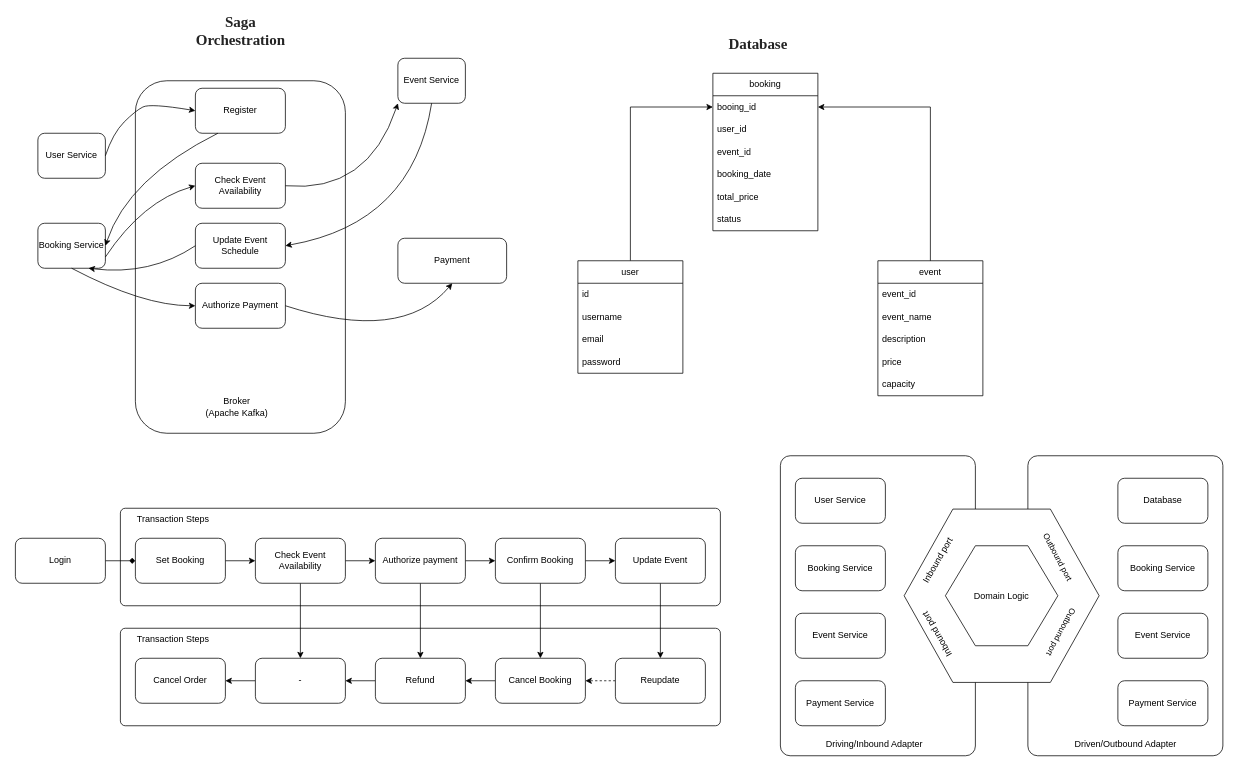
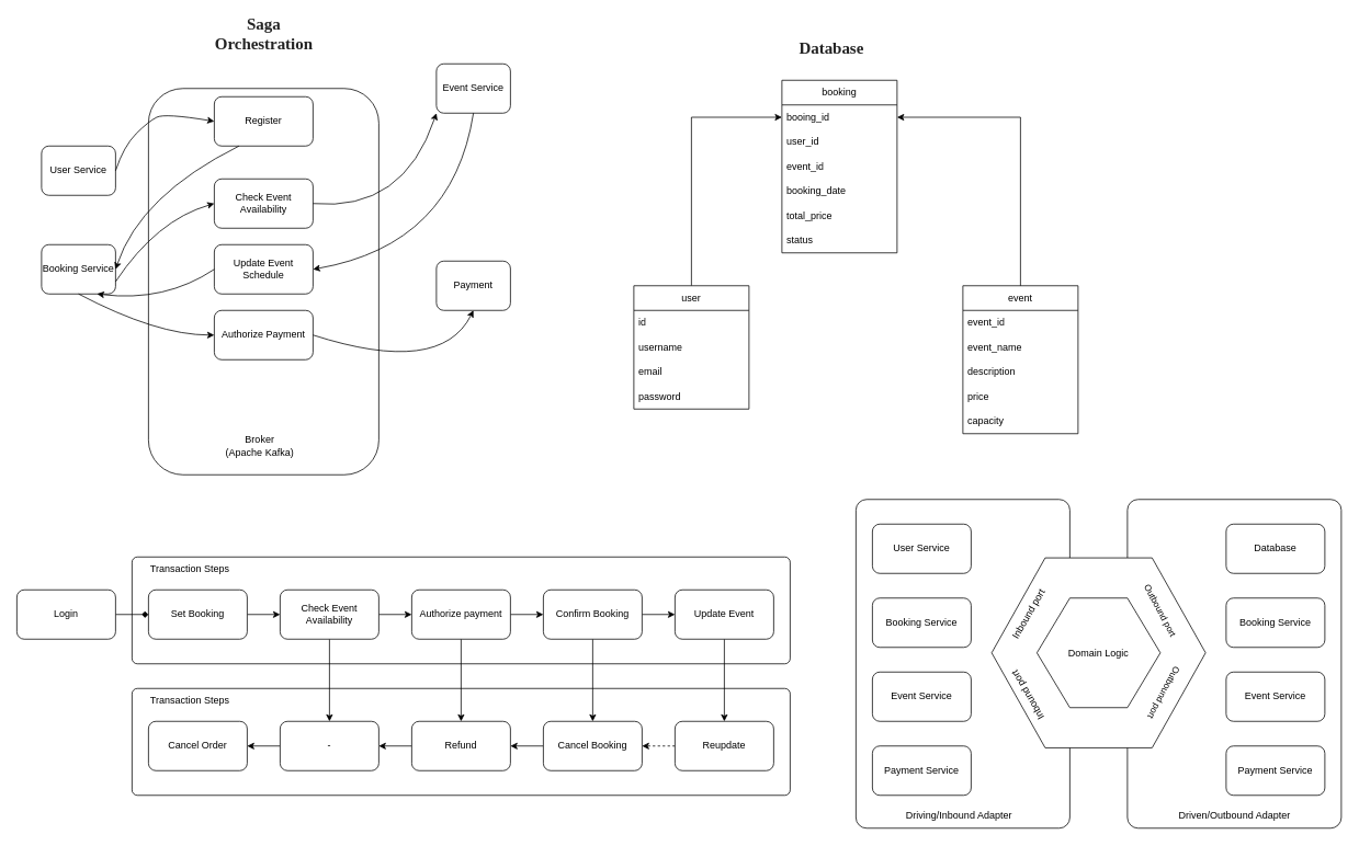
  <mxCell id="0" />
  <mxCell id="1" parent="0" />
  <mxCell id="2" value="" style="rounded=1;whiteSpace=wrap;html=1;arcSize=5;" vertex="1" parent="1"><mxGeometry x="1370" y="607" width="260" height="400" as="geometry" /></mxCell>
  <mxCell id="3" value="" style="rounded=1;whiteSpace=wrap;html=1;arcSize=5;" vertex="1" parent="1"><mxGeometry x="1040" y="607" width="260" height="400" as="geometry" /></mxCell>
  <mxCell id="4" value="" style="shape=hexagon;perimeter=hexagonPerimeter2;whiteSpace=wrap;html=1;fixedSize=1;fontSize=12;size=65;" vertex="1" parent="1"><mxGeometry x="1205" y="678.11" width="260" height="231.11" as="geometry" /></mxCell>
  <mxCell id="5" value="" style="rounded=1;whiteSpace=wrap;html=1;arcSize=5;" parent="1" vertex="1"><mxGeometry x="160" y="837" width="800" height="130" as="geometry" /></mxCell>
  <mxCell id="6" value="" style="rounded=1;whiteSpace=wrap;html=1;fontSize=11;" parent="1" vertex="1"><mxGeometry x="180" y="107" width="280" height="470" as="geometry" /></mxCell>
  <mxCell id="7" value="User Service" style="rounded=1;whiteSpace=wrap;html=1;" parent="1" vertex="1"><mxGeometry x="50" y="177" width="90" height="60" as="geometry" /></mxCell>
  <mxCell id="8" value="Event Service" style="rounded=1;whiteSpace=wrap;html=1;" parent="1" vertex="1"><mxGeometry x="530" y="77" width="90" height="60" as="geometry" /></mxCell>
- <mxCell id="9" value="Payment" style="rounded=1;whiteSpace=wrap;html=1;" parent="1" vertex="1"><mxGeometry x="530" y="317" width="145" height="60" as="geometry" /></mxCell>
+ <mxCell id="9" value="Payment" style="rounded=1;whiteSpace=wrap;html=1;" parent="1" vertex="1"><mxGeometry x="530" y="317" width="90" height="60" as="geometry" /></mxCell>
  <mxCell id="10" value="Booking Service" style="rounded=1;whiteSpace=wrap;html=1;" parent="1" vertex="1"><mxGeometry x="50" y="297" width="90" height="60" as="geometry" /></mxCell>
  <mxCell id="11" value="Register" style="rounded=1;whiteSpace=wrap;html=1;" parent="1" vertex="1"><mxGeometry x="260" y="117" width="120" height="60" as="geometry" /></mxCell>
  <mxCell id="12" value="" style="curved=1;endArrow=classic;html=1;rounded=0;exitX=1;exitY=0.5;exitDx=0;exitDy=0;entryX=0;entryY=0.5;entryDx=0;entryDy=0;" parent="1" source="7" target="11" edge="1"><mxGeometry width="50" height="50" relative="1" as="geometry"><mxPoint x="190" y="237" as="sourcePoint" /><mxPoint x="240" y="187" as="targetPoint" /><Array as="points"><mxPoint x="150" y="177" /><mxPoint x="180" y="147" /><mxPoint x="200" y="137" /></Array></mxGeometry></mxCell>
  <mxCell id="13" value="" style="curved=1;endArrow=classic;html=1;rounded=0;exitX=0.25;exitY=1;exitDx=0;exitDy=0;entryX=1;entryY=0.5;entryDx=0;entryDy=0;" parent="1" source="11" target="10" edge="1"><mxGeometry width="50" height="50" relative="1" as="geometry"><mxPoint x="400" y="377" as="sourcePoint" /><mxPoint x="450" y="327" as="targetPoint" /><Array as="points"><mxPoint x="170" y="237" /></Array></mxGeometry></mxCell>
  <mxCell id="14" value="Check Event Availability" style="rounded=1;whiteSpace=wrap;html=1;" parent="1" vertex="1"><mxGeometry x="260" y="217" width="120" height="60" as="geometry" /></mxCell>
  <mxCell id="15" value="" style="curved=1;endArrow=classic;html=1;rounded=0;exitX=1;exitY=0.75;exitDx=0;exitDy=0;entryX=0;entryY=0.5;entryDx=0;entryDy=0;" parent="1" source="10" target="14" edge="1"><mxGeometry width="50" height="50" relative="1" as="geometry"><mxPoint x="180" y="327" as="sourcePoint" /><mxPoint x="390" y="377" as="targetPoint" /><Array as="points"><mxPoint x="190" y="267" /></Array></mxGeometry></mxCell>
  <mxCell id="16" value="" style="curved=1;endArrow=classic;html=1;rounded=0;exitX=1;exitY=0.5;exitDx=0;exitDy=0;entryX=0;entryY=1;entryDx=0;entryDy=0;" parent="1" source="14" target="8" edge="1"><mxGeometry width="50" height="50" relative="1" as="geometry"><mxPoint x="424" y="272" as="sourcePoint" /><mxPoint x="544" y="177" as="targetPoint" /><Array as="points"><mxPoint x="490" y="257" /></Array></mxGeometry></mxCell>
  <mxCell id="17" value="Update Event Schedule" style="rounded=1;whiteSpace=wrap;html=1;" parent="1" vertex="1"><mxGeometry x="260" y="297" width="120" height="60" as="geometry" /></mxCell>
  <mxCell id="18" value="" style="curved=1;endArrow=classic;html=1;rounded=0;exitX=0.5;exitY=1;exitDx=0;exitDy=0;entryX=1;entryY=0.5;entryDx=0;entryDy=0;" parent="1" source="8" target="17" edge="1"><mxGeometry width="50" height="50" relative="1" as="geometry"><mxPoint x="360" y="187" as="sourcePoint" /><mxPoint x="650" y="257" as="targetPoint" /><Array as="points"><mxPoint x="550" y="297" /></Array></mxGeometry></mxCell>
  <mxCell id="19" value="" style="curved=1;endArrow=classic;html=1;rounded=0;exitX=0;exitY=0.5;exitDx=0;exitDy=0;entryX=0.75;entryY=1;entryDx=0;entryDy=0;" parent="1" source="17" target="10" edge="1"><mxGeometry width="50" height="50" relative="1" as="geometry"><mxPoint x="345" y="177" as="sourcePoint" /><mxPoint x="150" y="367" as="targetPoint" /><Array as="points"><mxPoint x="200" y="367" /></Array></mxGeometry></mxCell>
  <mxCell id="20" value="Authorize Payment" style="rounded=1;whiteSpace=wrap;html=1;" parent="1" vertex="1"><mxGeometry x="260" y="377" width="120" height="60" as="geometry" /></mxCell>
  <mxCell id="21" value="" style="curved=1;endArrow=classic;html=1;rounded=0;exitX=0.5;exitY=1;exitDx=0;exitDy=0;" parent="1" source="10" target="20" edge="1"><mxGeometry width="50" height="50" relative="1" as="geometry"><mxPoint x="140" y="482" as="sourcePoint" /><mxPoint x="260" y="387" as="targetPoint" /><Array as="points"><mxPoint x="190" y="407" /></Array></mxGeometry></mxCell>
  <mxCell id="22" value="" style="curved=1;endArrow=classic;html=1;rounded=0;exitX=1;exitY=0.5;exitDx=0;exitDy=0;entryX=0.5;entryY=1;entryDx=0;entryDy=0;" parent="1" source="20" target="9" edge="1"><mxGeometry width="50" height="50" relative="1" as="geometry"><mxPoint x="440" y="407" as="sourcePoint" /><mxPoint x="605" y="457" as="targetPoint" /><Array as="points"><mxPoint x="535" y="457" /></Array></mxGeometry></mxCell>
  <mxCell id="23" style="edgeStyle=orthogonalEdgeStyle;rounded=0;orthogonalLoop=1;jettySize=auto;html=1;entryX=0;entryY=0.5;entryDx=0;entryDy=0;" parent="1" source="24" target="30" edge="1"><mxGeometry relative="1" as="geometry" /></mxCell>
  <mxCell id="24" value="user" style="swimlane;fontStyle=0;childLayout=stackLayout;horizontal=1;startSize=30;horizontalStack=0;resizeParent=1;resizeParentMax=0;resizeLast=0;collapsible=1;marginBottom=0;whiteSpace=wrap;html=1;" parent="1" vertex="1"><mxGeometry x="770" y="347" width="140" height="150" as="geometry" /></mxCell>
  <mxCell id="25" value="id" style="text;strokeColor=none;fillColor=none;align=left;verticalAlign=middle;spacingLeft=4;spacingRight=4;overflow=hidden;points=[[0,0.5],[1,0.5]];portConstraint=eastwest;rotatable=0;whiteSpace=wrap;html=1;" parent="24" vertex="1"><mxGeometry y="30" width="140" height="30" as="geometry" /></mxCell>
  <mxCell id="26" value="username" style="text;strokeColor=none;fillColor=none;align=left;verticalAlign=middle;spacingLeft=4;spacingRight=4;overflow=hidden;points=[[0,0.5],[1,0.5]];portConstraint=eastwest;rotatable=0;whiteSpace=wrap;html=1;" parent="24" vertex="1"><mxGeometry y="60" width="140" height="30" as="geometry" /></mxCell>
  <mxCell id="27" value="email" style="text;strokeColor=none;fillColor=none;align=left;verticalAlign=middle;spacingLeft=4;spacingRight=4;overflow=hidden;points=[[0,0.5],[1,0.5]];portConstraint=eastwest;rotatable=0;whiteSpace=wrap;html=1;" parent="24" vertex="1"><mxGeometry y="90" width="140" height="30" as="geometry" /></mxCell>
  <mxCell id="28" value="password" style="text;strokeColor=none;fillColor=none;align=left;verticalAlign=middle;spacingLeft=4;spacingRight=4;overflow=hidden;points=[[0,0.5],[1,0.5]];portConstraint=eastwest;rotatable=0;whiteSpace=wrap;html=1;" parent="24" vertex="1"><mxGeometry y="120" width="140" height="30" as="geometry" /></mxCell>
  <mxCell id="29" value="booking" style="swimlane;fontStyle=0;childLayout=stackLayout;horizontal=1;startSize=30;horizontalStack=0;resizeParent=1;resizeParentMax=0;resizeLast=0;collapsible=1;marginBottom=0;whiteSpace=wrap;html=1;" parent="1" vertex="1"><mxGeometry x="950" y="97" width="140" height="210" as="geometry" /></mxCell>
  <mxCell id="30" value="booing_id" style="text;strokeColor=none;fillColor=none;align=left;verticalAlign=middle;spacingLeft=4;spacingRight=4;overflow=hidden;points=[[0,0.5],[1,0.5]];portConstraint=eastwest;rotatable=0;whiteSpace=wrap;html=1;" parent="29" vertex="1"><mxGeometry y="30" width="140" height="30" as="geometry" /></mxCell>
  <mxCell id="31" value="user_id" style="text;strokeColor=none;fillColor=none;align=left;verticalAlign=middle;spacingLeft=4;spacingRight=4;overflow=hidden;points=[[0,0.5],[1,0.5]];portConstraint=eastwest;rotatable=0;whiteSpace=wrap;html=1;" parent="29" vertex="1"><mxGeometry y="60" width="140" height="30" as="geometry" /></mxCell>
  <mxCell id="32" value="event_id" style="text;strokeColor=none;fillColor=none;align=left;verticalAlign=middle;spacingLeft=4;spacingRight=4;overflow=hidden;points=[[0,0.5],[1,0.5]];portConstraint=eastwest;rotatable=0;whiteSpace=wrap;html=1;" parent="29" vertex="1"><mxGeometry y="90" width="140" height="30" as="geometry" /></mxCell>
  <mxCell id="33" value="booking_date" style="text;strokeColor=none;fillColor=none;align=left;verticalAlign=middle;spacingLeft=4;spacingRight=4;overflow=hidden;points=[[0,0.5],[1,0.5]];portConstraint=eastwest;rotatable=0;whiteSpace=wrap;html=1;" parent="29" vertex="1"><mxGeometry y="120" width="140" height="30" as="geometry" /></mxCell>
  <mxCell id="34" value="total_price" style="text;strokeColor=none;fillColor=none;align=left;verticalAlign=middle;spacingLeft=4;spacingRight=4;overflow=hidden;points=[[0,0.5],[1,0.5]];portConstraint=eastwest;rotatable=0;whiteSpace=wrap;html=1;" parent="29" vertex="1"><mxGeometry y="150" width="140" height="30" as="geometry" /></mxCell>
  <mxCell id="35" value="status" style="text;strokeColor=none;fillColor=none;align=left;verticalAlign=middle;spacingLeft=4;spacingRight=4;overflow=hidden;points=[[0,0.5],[1,0.5]];portConstraint=eastwest;rotatable=0;whiteSpace=wrap;html=1;" parent="29" vertex="1"><mxGeometry y="180" width="140" height="30" as="geometry" /></mxCell>
  <mxCell id="36" value="Broker&lt;div&gt;(Apache Kafka)&lt;/div&gt;" style="text;html=1;align=center;verticalAlign=middle;resizable=0;points=[];autosize=1;strokeColor=none;fillColor=none;" parent="1" vertex="1"><mxGeometry x="260" y="522" width="110" height="40" as="geometry" /></mxCell>
  <mxCell id="37" value="event" style="swimlane;fontStyle=0;childLayout=stackLayout;horizontal=1;startSize=30;horizontalStack=0;resizeParent=1;resizeParentMax=0;resizeLast=0;collapsible=1;marginBottom=0;whiteSpace=wrap;html=1;" parent="1" vertex="1"><mxGeometry x="1170" y="347" width="140" height="180" as="geometry" /></mxCell>
  <mxCell id="38" value="event_id" style="text;strokeColor=none;fillColor=none;align=left;verticalAlign=middle;spacingLeft=4;spacingRight=4;overflow=hidden;points=[[0,0.5],[1,0.5]];portConstraint=eastwest;rotatable=0;whiteSpace=wrap;html=1;" parent="37" vertex="1"><mxGeometry y="30" width="140" height="30" as="geometry" /></mxCell>
  <mxCell id="39" value="event_name" style="text;strokeColor=none;fillColor=none;align=left;verticalAlign=middle;spacingLeft=4;spacingRight=4;overflow=hidden;points=[[0,0.5],[1,0.5]];portConstraint=eastwest;rotatable=0;whiteSpace=wrap;html=1;" parent="37" vertex="1"><mxGeometry y="60" width="140" height="30" as="geometry" /></mxCell>
  <mxCell id="40" value="description" style="text;strokeColor=none;fillColor=none;align=left;verticalAlign=middle;spacingLeft=4;spacingRight=4;overflow=hidden;points=[[0,0.5],[1,0.5]];portConstraint=eastwest;rotatable=0;whiteSpace=wrap;html=1;" parent="37" vertex="1"><mxGeometry y="90" width="140" height="30" as="geometry" /></mxCell>
  <mxCell id="41" value="price" style="text;strokeColor=none;fillColor=none;align=left;verticalAlign=middle;spacingLeft=4;spacingRight=4;overflow=hidden;points=[[0,0.5],[1,0.5]];portConstraint=eastwest;rotatable=0;whiteSpace=wrap;html=1;" parent="37" vertex="1"><mxGeometry y="120" width="140" height="30" as="geometry" /></mxCell>
  <mxCell id="42" value="capacity" style="text;strokeColor=none;fillColor=none;align=left;verticalAlign=middle;spacingLeft=4;spacingRight=4;overflow=hidden;points=[[0,0.5],[1,0.5]];portConstraint=eastwest;rotatable=0;whiteSpace=wrap;html=1;" parent="37" vertex="1"><mxGeometry y="150" width="140" height="30" as="geometry" /></mxCell>
  <mxCell id="43" style="edgeStyle=orthogonalEdgeStyle;rounded=0;orthogonalLoop=1;jettySize=auto;html=1;entryX=1;entryY=0.5;entryDx=0;entryDy=0;exitX=0.5;exitY=0;exitDx=0;exitDy=0;" parent="1" source="37" target="30" edge="1"><mxGeometry relative="1" as="geometry"><Array as="points"><mxPoint x="1240" y="142" /></Array></mxGeometry></mxCell>
  <mxCell id="44" value="&lt;span style=&quot;box-sizing: inherit; font-weight: 700; font-family: source-serif-pro, Georgia, Cambria, &amp;quot;Times New Roman&amp;quot;, Times, serif; color: rgb(36, 36, 36); font-size: 20px; letter-spacing: -0.06px; text-align: left; text-wrap: wrap; background-color: rgb(255, 255, 255);&quot; class=&quot;mg fq&quot;&gt;Saga Orchestration&lt;/span&gt;" style="text;html=1;align=center;verticalAlign=middle;resizable=0;points=[];autosize=1;strokeColor=none;fillColor=none;" parent="1" vertex="1"><mxGeometry x="210" y="20" width="220" height="40" as="geometry" /></mxCell>
  <mxCell id="45" value="&lt;span style=&quot;box-sizing: inherit; font-weight: 700; font-family: source-serif-pro, Georgia, Cambria, &amp;quot;Times New Roman&amp;quot;, Times, serif; color: rgb(36, 36, 36); font-size: 20px; letter-spacing: -0.06px; text-align: left; text-wrap: wrap; background-color: rgb(255, 255, 255);&quot; class=&quot;mg fq&quot;&gt;Database&lt;/span&gt;" style="text;html=1;align=center;verticalAlign=middle;resizable=0;points=[];autosize=1;strokeColor=none;fillColor=none;" parent="1" vertex="1"><mxGeometry x="950" y="37" width="120" height="40" as="geometry" /></mxCell>
  <mxCell id="46" value="" style="rounded=1;whiteSpace=wrap;html=1;arcSize=5;" parent="1" vertex="1"><mxGeometry x="160" y="677" width="800" height="130" as="geometry" /></mxCell>
  <mxCell id="47" value="" style="edgeStyle=orthogonalEdgeStyle;rounded=0;orthogonalLoop=1;jettySize=auto;html=1;" parent="1" source="48" target="51" edge="1"><mxGeometry relative="1" as="geometry"><Array as="points"><mxPoint x="420" y="747" /><mxPoint x="420" y="747" /></Array></mxGeometry></mxCell>
  <mxCell id="48" value="Set Booking" style="rounded=1;whiteSpace=wrap;html=1;" parent="1" vertex="1"><mxGeometry x="180" y="717" width="120" height="60" as="geometry" /></mxCell>
  <mxCell id="49" value="" style="edgeStyle=orthogonalEdgeStyle;rounded=0;orthogonalLoop=1;jettySize=auto;html=1;" parent="1" source="51" target="54" edge="1"><mxGeometry relative="1" as="geometry" /></mxCell>
  <mxCell id="50" style="edgeStyle=orthogonalEdgeStyle;rounded=0;orthogonalLoop=1;jettySize=auto;html=1;" parent="1" source="51" target="63" edge="1"><mxGeometry relative="1" as="geometry" /></mxCell>
  <mxCell id="51" value="Check Event Availability" style="rounded=1;whiteSpace=wrap;html=1;" parent="1" vertex="1"><mxGeometry x="340" y="717" width="120" height="60" as="geometry" /></mxCell>
  <mxCell id="52" value="" style="edgeStyle=orthogonalEdgeStyle;rounded=0;orthogonalLoop=1;jettySize=auto;html=1;" parent="1" source="54" target="57" edge="1"><mxGeometry relative="1" as="geometry" /></mxCell>
  <mxCell id="53" style="edgeStyle=orthogonalEdgeStyle;rounded=0;orthogonalLoop=1;jettySize=auto;html=1;entryX=0.5;entryY=0;entryDx=0;entryDy=0;" parent="1" source="54" target="65" edge="1"><mxGeometry relative="1" as="geometry" /></mxCell>
  <mxCell id="54" value="Authorize payment" style="rounded=1;whiteSpace=wrap;html=1;" parent="1" vertex="1"><mxGeometry x="500" y="717" width="120" height="60" as="geometry" /></mxCell>
  <mxCell id="55" value="" style="edgeStyle=orthogonalEdgeStyle;rounded=0;orthogonalLoop=1;jettySize=auto;html=1;" parent="1" source="57" target="59" edge="1"><mxGeometry relative="1" as="geometry" /></mxCell>
  <mxCell id="56" style="edgeStyle=orthogonalEdgeStyle;rounded=0;orthogonalLoop=1;jettySize=auto;html=1;" parent="1" source="57" target="67" edge="1"><mxGeometry relative="1" as="geometry" /></mxCell>
  <mxCell id="57" value="Confirm Booking" style="rounded=1;whiteSpace=wrap;html=1;" parent="1" vertex="1"><mxGeometry x="660" y="717" width="120" height="60" as="geometry" /></mxCell>
  <mxCell id="58" style="edgeStyle=orthogonalEdgeStyle;rounded=0;orthogonalLoop=1;jettySize=auto;html=1;entryX=0.5;entryY=0;entryDx=0;entryDy=0;" parent="1" source="59" target="69" edge="1"><mxGeometry relative="1" as="geometry" /></mxCell>
  <mxCell id="59" value="Update Event" style="rounded=1;whiteSpace=wrap;html=1;" parent="1" vertex="1"><mxGeometry x="820" y="717" width="120" height="60" as="geometry" /></mxCell>
  <mxCell id="60" value="Transaction Steps" style="text;html=1;align=center;verticalAlign=middle;resizable=0;points=[];autosize=1;strokeColor=none;fillColor=none;" parent="1" vertex="1"><mxGeometry x="170" y="677" width="120" height="30" as="geometry" /></mxCell>
  <mxCell id="61" value="Cancel Order" style="rounded=1;whiteSpace=wrap;html=1;" parent="1" vertex="1"><mxGeometry x="180" y="877" width="120" height="60" as="geometry" /></mxCell>
  <mxCell id="62" value="" style="edgeStyle=orthogonalEdgeStyle;rounded=0;orthogonalLoop=1;jettySize=auto;html=1;" parent="1" source="63" target="61" edge="1"><mxGeometry relative="1" as="geometry" /></mxCell>
  <mxCell id="63" value="-" style="rounded=1;whiteSpace=wrap;html=1;" parent="1" vertex="1"><mxGeometry x="340" y="877" width="120" height="60" as="geometry" /></mxCell>
  <mxCell id="64" value="" style="edgeStyle=orthogonalEdgeStyle;rounded=0;orthogonalLoop=1;jettySize=auto;html=1;" parent="1" source="65" target="63" edge="1"><mxGeometry relative="1" as="geometry" /></mxCell>
  <mxCell id="65" value="Refund" style="rounded=1;whiteSpace=wrap;html=1;" parent="1" vertex="1"><mxGeometry x="500" y="877" width="120" height="60" as="geometry" /></mxCell>
  <mxCell id="66" value="" style="edgeStyle=orthogonalEdgeStyle;rounded=0;orthogonalLoop=1;jettySize=auto;html=1;" parent="1" source="67" target="65" edge="1"><mxGeometry relative="1" as="geometry" /></mxCell>
  <mxCell id="67" value="Cancel Booking" style="rounded=1;whiteSpace=wrap;html=1;" parent="1" vertex="1"><mxGeometry x="660" y="877" width="120" height="60" as="geometry" /></mxCell>
  <mxCell id="68" value="" style="edgeStyle=orthogonalEdgeStyle;rounded=0;orthogonalLoop=1;jettySize=auto;html=1;dashed=1;" parent="1" source="69" target="67" edge="1"><mxGeometry relative="1" as="geometry" /></mxCell>
  <mxCell id="69" value="Reupdate" style="rounded=1;whiteSpace=wrap;html=1;" parent="1" vertex="1"><mxGeometry x="820" y="877" width="120" height="60" as="geometry" /></mxCell>
  <mxCell id="70" value="Transaction Steps" style="text;html=1;align=center;verticalAlign=middle;resizable=0;points=[];autosize=1;strokeColor=none;fillColor=none;" parent="1" vertex="1"><mxGeometry x="170" y="837" width="120" height="30" as="geometry" /></mxCell>
  <mxCell id="71" style="edgeStyle=orthogonalEdgeStyle;rounded=0;orthogonalLoop=1;jettySize=auto;html=1;endArrow=diamond;" parent="1" source="72" target="48" edge="1"><mxGeometry relative="1" as="geometry" /></mxCell>
  <mxCell id="72" value="Login" style="rounded=1;whiteSpace=wrap;html=1;" parent="1" vertex="1"><mxGeometry x="20" y="717" width="120" height="60" as="geometry" /></mxCell>
  <mxCell id="73" value="Domain Logic" style="shape=hexagon;perimeter=hexagonPerimeter2;whiteSpace=wrap;html=1;fixedSize=1;size=40;" vertex="1" parent="1"><mxGeometry x="1260" y="727" width="150" height="133.33" as="geometry" /></mxCell>
  <mxCell id="74" value="Inbound port" style="text;html=1;align=center;verticalAlign=middle;resizable=0;points=[];autosize=1;strokeColor=none;fillColor=none;rotation=-60;" vertex="1" parent="1"><mxGeometry x="1205" y="732" width="90" height="30" as="geometry" /></mxCell>
  <mxCell id="75" value="Inbound port" style="text;html=1;align=center;verticalAlign=middle;resizable=0;points=[];autosize=1;strokeColor=none;fillColor=none;rotation=-120;" vertex="1" parent="1"><mxGeometry x="1205" y="830.33" width="90" height="30" as="geometry" /></mxCell>
  <mxCell id="76" value="Outbound port" style="text;html=1;align=center;verticalAlign=middle;resizable=0;points=[];autosize=1;strokeColor=none;fillColor=none;rotation=62;fontSize=11;" vertex="1" parent="1"><mxGeometry x="1360" y="727" width="100" height="30" as="geometry" /></mxCell>
  <mxCell id="77" value="Outbound port" style="text;html=1;align=center;verticalAlign=middle;resizable=0;points=[];autosize=1;strokeColor=none;fillColor=none;rotation=-242;fontSize=11;" vertex="1" parent="1"><mxGeometry x="1365" y="827" width="100" height="30" as="geometry" /></mxCell>
  <mxCell id="78" value="User Service" style="rounded=1;whiteSpace=wrap;html=1;" vertex="1" parent="1"><mxGeometry x="1060" y="637" width="120" height="60" as="geometry" /></mxCell>
  <mxCell id="79" value="Booking Service" style="rounded=1;whiteSpace=wrap;html=1;" vertex="1" parent="1"><mxGeometry x="1060" y="727" width="120" height="60" as="geometry" /></mxCell>
  <mxCell id="80" value="Event Service" style="rounded=1;whiteSpace=wrap;html=1;" vertex="1" parent="1"><mxGeometry x="1060" y="817" width="120" height="60" as="geometry" /></mxCell>
  <mxCell id="81" value="Payment Service" style="rounded=1;whiteSpace=wrap;html=1;" vertex="1" parent="1"><mxGeometry x="1060" y="907" width="120" height="60" as="geometry" /></mxCell>
  <mxCell id="82" value="Database" style="rounded=1;whiteSpace=wrap;html=1;" vertex="1" parent="1"><mxGeometry x="1490" y="637" width="120" height="60" as="geometry" /></mxCell>
  <mxCell id="83" value="Booking Service" style="rounded=1;whiteSpace=wrap;html=1;" vertex="1" parent="1"><mxGeometry x="1490" y="727" width="120" height="60" as="geometry" /></mxCell>
  <mxCell id="84" value="Event Service" style="rounded=1;whiteSpace=wrap;html=1;" vertex="1" parent="1"><mxGeometry x="1490" y="817" width="120" height="60" as="geometry" /></mxCell>
  <mxCell id="85" value="Payment Service" style="rounded=1;whiteSpace=wrap;html=1;" vertex="1" parent="1"><mxGeometry x="1490" y="907" width="120" height="60" as="geometry" /></mxCell>
  <mxCell id="86" value="Driving/Inbound Adapter" style="text;html=1;align=center;verticalAlign=middle;resizable=0;points=[];autosize=1;strokeColor=none;fillColor=none;" vertex="1" parent="1"><mxGeometry x="1090" y="977" width="150" height="30" as="geometry" /></mxCell>
  <mxCell id="87" value="Driven/Outbound Adapter" style="text;html=1;align=center;verticalAlign=middle;resizable=0;points=[];autosize=1;strokeColor=none;fillColor=none;" vertex="1" parent="1"><mxGeometry x="1420" y="977" width="160" height="30" as="geometry" /></mxCell>
